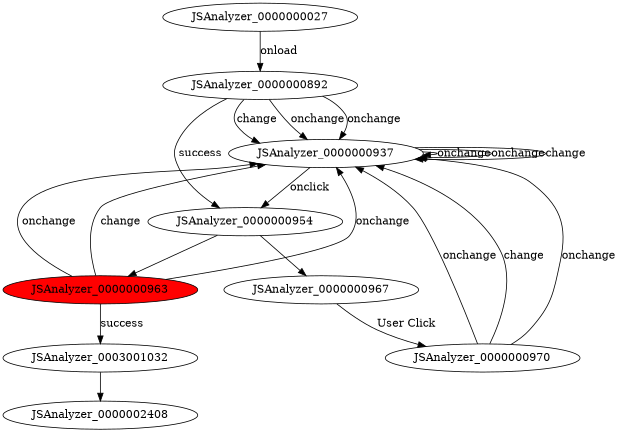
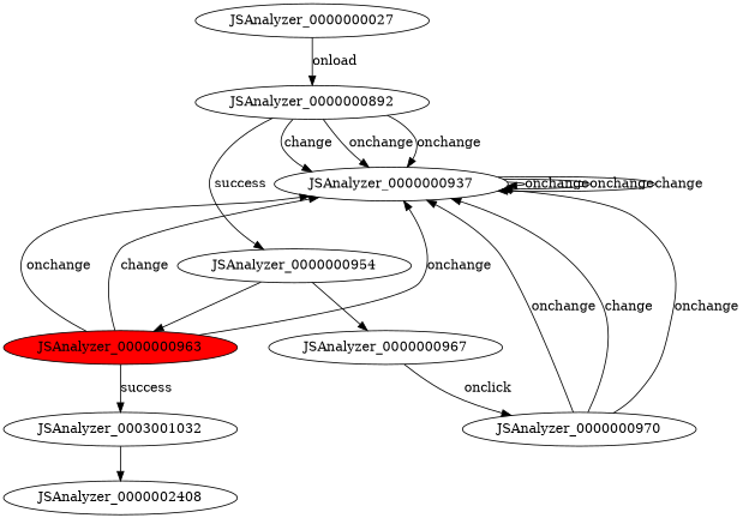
  digraph {
    JSAnalyzer_0000000027
    JSAnalyzer_0000000892
    JSAnalyzer_0000000937
    JSAnalyzer_0000000954
    JSAnalyzer_0000000963 [fillcolor=red style=filled]
    JSAnalyzer_0000000967
    n7 [label=JSAnalyzer_0003001032]
    JSAnalyzer_0000000970
    JSAnalyzer_0000002408
    JSAnalyzer_0000000027 -> JSAnalyzer_0000000892 [label=onload]
    JSAnalyzer_0000000892 -> JSAnalyzer_0000000937 [label=onchange]
    JSAnalyzer_0000000892 -> JSAnalyzer_0000000937 [label=onchange]
    JSAnalyzer_0000000892 -> JSAnalyzer_0000000937 [label=change]
    JSAnalyzer_0000000892 -> JSAnalyzer_0000000954 [label=success]
    JSAnalyzer_0000000937 -> JSAnalyzer_0000000937 [label=onchange]
    JSAnalyzer_0000000937 -> JSAnalyzer_0000000937 [label=onchange]
    JSAnalyzer_0000000937 -> JSAnalyzer_0000000937 [label=change]
-   JSAnalyzer_0000000937 -> JSAnalyzer_0000000954 [label=onclick]
    JSAnalyzer_0000000954 -> JSAnalyzer_0000000963
    JSAnalyzer_0000000954 -> JSAnalyzer_0000000967
    JSAnalyzer_0000000963 -> JSAnalyzer_0000000937 [label=onchange]
    JSAnalyzer_0000000963 -> JSAnalyzer_0000000937 [label=onchange]
    JSAnalyzer_0000000963 -> JSAnalyzer_0000000937 [label=change]
    JSAnalyzer_0000000963 -> n7 [label=success]
-   JSAnalyzer_0000000967 -> JSAnalyzer_0000000970 [label="User Click"]
+   JSAnalyzer_0000000967 -> JSAnalyzer_0000000970 [label=onclick]
    n7 -> JSAnalyzer_0000002408
    JSAnalyzer_0000000970 -> JSAnalyzer_0000000937 [label=onchange]
    JSAnalyzer_0000000970 -> JSAnalyzer_0000000937 [label=onchange]
    JSAnalyzer_0000000970 -> JSAnalyzer_0000000937 [label=change]
  }
